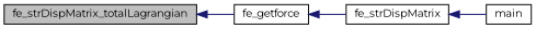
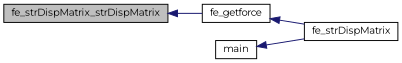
  digraph {
    fontname=Montserrat
    rankdir=LR
    node [color=black fillcolor=white fontname=Montserrat fontsize=10 shape=record style=filled]
    edge [color=midnightblue dir=back fontname=Montserrat fontsize=10 labelfontname=Helvetica labelfontsize=10 style=solid]
-   n1 [fillcolor=grey75 fontcolor=black height=0.2 label=fe_strDispMatrix_totalLagrangian width=0.4]
+   n1 [fillcolor=grey75 fontcolor=black height=0.2 label=fe_strDispMatrix_strDispMatrix width=0.4]
    n2 [height=0.2 label=fe_getforce width=0.4]
    n3 [height=0.2 label=fe_strDispMatrix width=0.4]
    n4 [height=0.2 label=main width=0.4]
    n1 -> n2
    n2 -> n3
-   n3 -> n4
+   n4 -> n3
  }
